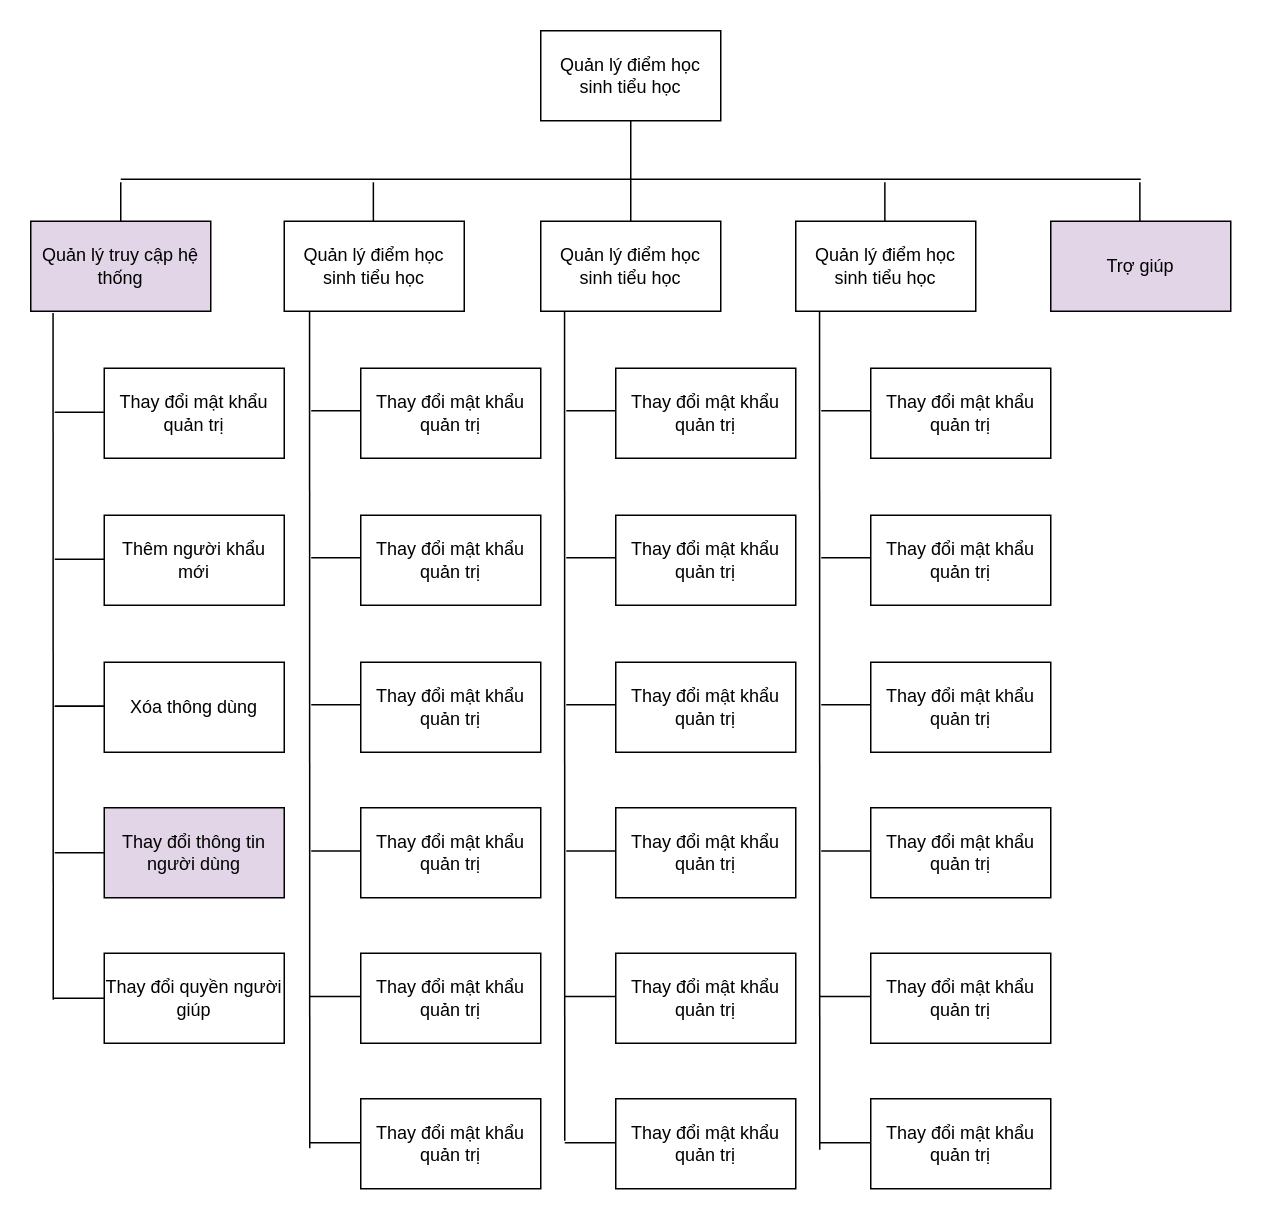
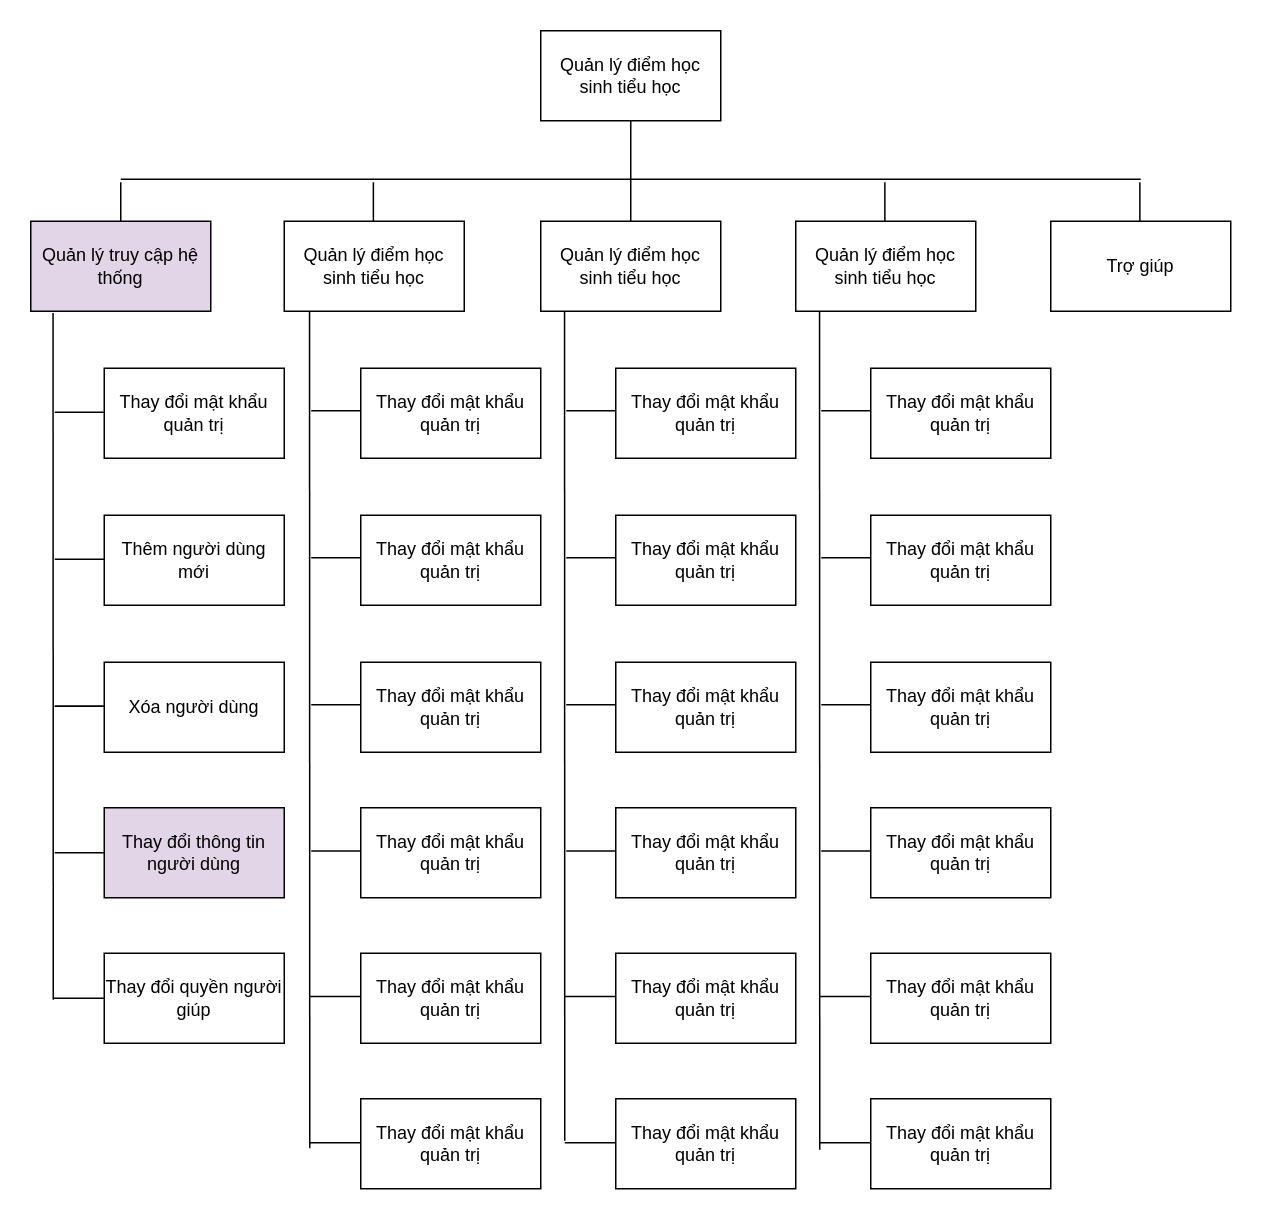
  <mxCell id="0" />
  <mxCell id="1" parent="0" />
  <mxCell id="2" value="Quản lý điểm học sinh tiểu học" style="rounded=0;whiteSpace=wrap;html=1;" vertex="1" parent="1"><mxGeometry x="360" y="20" width="120" height="60" as="geometry" /></mxCell>
  <mxCell id="3" value="Quản lý truy cập hệ thống" style="rounded=0;whiteSpace=wrap;html=1;fillColor=#e1d5e7;" vertex="1" parent="1"><mxGeometry x="20" y="147" width="120" height="60" as="geometry" /></mxCell>
  <mxCell id="4" value="Quản lý điểm học sinh tiểu học" style="rounded=0;whiteSpace=wrap;html=1;" vertex="1" parent="1"><mxGeometry x="189" y="147" width="120" height="60" as="geometry" /></mxCell>
  <mxCell id="5" value="Quản lý điểm học sinh tiểu học" style="rounded=0;whiteSpace=wrap;html=1;" vertex="1" parent="1"><mxGeometry x="360" y="147" width="120" height="60" as="geometry" /></mxCell>
  <mxCell id="6" value="Quản lý điểm học sinh tiểu học" style="rounded=0;whiteSpace=wrap;html=1;" vertex="1" parent="1"><mxGeometry x="530" y="147" width="120" height="60" as="geometry" /></mxCell>
- <mxCell id="7" value="Trợ giúp" style="rounded=0;whiteSpace=wrap;html=1;fillColor=#e1d5e7;" vertex="1" parent="1"><mxGeometry x="700" y="147" width="120" height="60" as="geometry" /></mxCell>
+ <mxCell id="7" value="Trợ giúp" style="rounded=0;whiteSpace=wrap;html=1;" vertex="1" parent="1"><mxGeometry x="700" y="147" width="120" height="60" as="geometry" /></mxCell>
  <mxCell id="8" value="Thay đổi mật khẩu quản trị" style="rounded=0;whiteSpace=wrap;html=1;" vertex="1" parent="1"><mxGeometry x="69" y="245" width="120" height="60" as="geometry" /></mxCell>
- <mxCell id="9" value="Thêm người khẩu mới" style="rounded=0;whiteSpace=wrap;html=1;" vertex="1" parent="1"><mxGeometry x="69" y="343" width="120" height="60" as="geometry" /></mxCell>
- <mxCell id="10" value="Xóa thông dùng" style="rounded=0;whiteSpace=wrap;html=1;" vertex="1" parent="1"><mxGeometry x="69" y="441" width="120" height="60" as="geometry" /></mxCell>
+ <mxCell id="9" value="Thêm người dùng mới" style="rounded=0;whiteSpace=wrap;html=1;" vertex="1" parent="1"><mxGeometry x="69" y="343" width="120" height="60" as="geometry" /></mxCell>
+ <mxCell id="10" value="Xóa người dùng" style="rounded=0;whiteSpace=wrap;html=1;" vertex="1" parent="1"><mxGeometry x="69" y="441" width="120" height="60" as="geometry" /></mxCell>
  <mxCell id="11" value="Thay đổi thông tin người dùng" style="rounded=0;whiteSpace=wrap;html=1;fillColor=#e1d5e7;" vertex="1" parent="1"><mxGeometry x="69" y="538" width="120" height="60" as="geometry" /></mxCell>
  <mxCell id="12" value="Thay đổi quyền người giúp" style="rounded=0;whiteSpace=wrap;html=1;" vertex="1" parent="1"><mxGeometry x="69" y="635" width="120" height="60" as="geometry" /></mxCell>
  <mxCell id="13" value="" style="endArrow=none;html=1;entryX=0.5;entryY=1;entryDx=0;entryDy=0;exitX=0.5;exitY=0;exitDx=0;exitDy=0;" edge="1" parent="1" source="5" target="2"><mxGeometry width="50" height="50" relative="1" as="geometry"><mxPoint x="407" y="343" as="sourcePoint" /><mxPoint x="457" y="293" as="targetPoint" /></mxGeometry></mxCell>
  <mxCell id="14" value="" style="endArrow=none;html=1;entryX=0.124;entryY=1.019;entryDx=0;entryDy=0;entryPerimeter=0;" edge="1" parent="1" target="3"><mxGeometry width="50" height="50" relative="1" as="geometry"><mxPoint x="35" y="666" as="sourcePoint" /><mxPoint x="457" y="418" as="targetPoint" /></mxGeometry></mxCell>
  <mxCell id="15" value="" style="endArrow=none;html=1;exitX=0;exitY=0.5;exitDx=0;exitDy=0;" edge="1" parent="1" source="12"><mxGeometry width="50" height="50" relative="1" as="geometry"><mxPoint x="407" y="593" as="sourcePoint" /><mxPoint x="35" y="665" as="targetPoint" /></mxGeometry></mxCell>
  <mxCell id="16" value="" style="endArrow=none;html=1;exitX=0;exitY=0.5;exitDx=0;exitDy=0;" edge="1" parent="1" source="11"><mxGeometry width="50" height="50" relative="1" as="geometry"><mxPoint x="407" y="593" as="sourcePoint" /><mxPoint x="36" y="568" as="targetPoint" /></mxGeometry></mxCell>
  <mxCell id="17" value="" style="endArrow=none;html=1;exitX=0;exitY=0.5;exitDx=0;exitDy=0;" edge="1" parent="1"><mxGeometry width="50" height="50" relative="1" as="geometry"><mxPoint x="69" y="470.41" as="sourcePoint" /><mxPoint x="36" y="470.41" as="targetPoint" /></mxGeometry></mxCell>
  <mxCell id="18" value="" style="endArrow=none;html=1;exitX=0;exitY=0.5;exitDx=0;exitDy=0;" edge="1" parent="1"><mxGeometry width="50" height="50" relative="1" as="geometry"><mxPoint x="69" y="470.41" as="sourcePoint" /><mxPoint x="36" y="470.41" as="targetPoint" /></mxGeometry></mxCell>
  <mxCell id="19" value="" style="endArrow=none;html=1;exitX=0;exitY=0.5;exitDx=0;exitDy=0;" edge="1" parent="1"><mxGeometry width="50" height="50" relative="1" as="geometry"><mxPoint x="69" y="372.41" as="sourcePoint" /><mxPoint x="36" y="372.41" as="targetPoint" /></mxGeometry></mxCell>
  <mxCell id="20" value="" style="endArrow=none;html=1;exitX=0;exitY=0.5;exitDx=0;exitDy=0;" edge="1" parent="1"><mxGeometry width="50" height="50" relative="1" as="geometry"><mxPoint x="69" y="274.41" as="sourcePoint" /><mxPoint x="36" y="274.41" as="targetPoint" /></mxGeometry></mxCell>
  <mxCell id="21" value="" style="endArrow=none;html=1;" edge="1" parent="1"><mxGeometry width="50" height="50" relative="1" as="geometry"><mxPoint x="80" y="119" as="sourcePoint" /><mxPoint x="760" y="119" as="targetPoint" /></mxGeometry></mxCell>
  <mxCell id="22" value="" style="endArrow=none;html=1;exitX=0.5;exitY=0;exitDx=0;exitDy=0;" edge="1" parent="1" source="3"><mxGeometry width="50" height="50" relative="1" as="geometry"><mxPoint x="407" y="281" as="sourcePoint" /><mxPoint x="80" y="121" as="targetPoint" /></mxGeometry></mxCell>
  <mxCell id="23" value="" style="endArrow=none;html=1;exitX=0.5;exitY=0;exitDx=0;exitDy=0;" edge="1" parent="1"><mxGeometry width="50" height="50" relative="1" as="geometry"><mxPoint x="248.41" y="147" as="sourcePoint" /><mxPoint x="248.41" y="121" as="targetPoint" /></mxGeometry></mxCell>
  <mxCell id="24" value="" style="endArrow=none;html=1;exitX=0.5;exitY=0;exitDx=0;exitDy=0;" edge="1" parent="1"><mxGeometry width="50" height="50" relative="1" as="geometry"><mxPoint x="589.41" y="147" as="sourcePoint" /><mxPoint x="589.41" y="121" as="targetPoint" /></mxGeometry></mxCell>
  <mxCell id="25" value="" style="endArrow=none;html=1;exitX=0.5;exitY=0;exitDx=0;exitDy=0;" edge="1" parent="1"><mxGeometry width="50" height="50" relative="1" as="geometry"><mxPoint x="759.41" y="147" as="sourcePoint" /><mxPoint x="759.41" y="121" as="targetPoint" /></mxGeometry></mxCell>
  <mxCell id="26" value="Thay đổi mật khẩu quản trị" style="rounded=0;whiteSpace=wrap;html=1;" vertex="1" parent="1"><mxGeometry x="240" y="245" width="120" height="60" as="geometry" /></mxCell>
  <mxCell id="27" value="Thay đổi mật khẩu quản trị" style="rounded=0;whiteSpace=wrap;html=1;" vertex="1" parent="1"><mxGeometry x="240" y="343" width="120" height="60" as="geometry" /></mxCell>
  <mxCell id="28" value="Thay đổi mật khẩu quản trị" style="rounded=0;whiteSpace=wrap;html=1;" vertex="1" parent="1"><mxGeometry x="240" y="441" width="120" height="60" as="geometry" /></mxCell>
  <mxCell id="29" value="Thay đổi mật khẩu quản trị" style="rounded=0;whiteSpace=wrap;html=1;" vertex="1" parent="1"><mxGeometry x="240" y="538" width="120" height="60" as="geometry" /></mxCell>
  <mxCell id="30" value="Thay đổi mật khẩu quản trị" style="rounded=0;whiteSpace=wrap;html=1;" vertex="1" parent="1"><mxGeometry x="240" y="635" width="120" height="60" as="geometry" /></mxCell>
  <mxCell id="31" value="Thay đổi mật khẩu quản trị" style="rounded=0;whiteSpace=wrap;html=1;" vertex="1" parent="1"><mxGeometry x="240" y="732" width="120" height="60" as="geometry" /></mxCell>
  <mxCell id="32" value="Thay đổi mật khẩu quản trị" style="rounded=0;whiteSpace=wrap;html=1;" vertex="1" parent="1"><mxGeometry x="410" y="245" width="120" height="60" as="geometry" /></mxCell>
  <mxCell id="33" value="Thay đổi mật khẩu quản trị" style="rounded=0;whiteSpace=wrap;html=1;" vertex="1" parent="1"><mxGeometry x="410" y="343" width="120" height="60" as="geometry" /></mxCell>
  <mxCell id="34" value="Thay đổi mật khẩu quản trị" style="rounded=0;whiteSpace=wrap;html=1;" vertex="1" parent="1"><mxGeometry x="410" y="441" width="120" height="60" as="geometry" /></mxCell>
  <mxCell id="35" value="Thay đổi mật khẩu quản trị" style="rounded=0;whiteSpace=wrap;html=1;" vertex="1" parent="1"><mxGeometry x="410" y="538" width="120" height="60" as="geometry" /></mxCell>
  <mxCell id="36" value="Thay đổi mật khẩu quản trị" style="rounded=0;whiteSpace=wrap;html=1;" vertex="1" parent="1"><mxGeometry x="410" y="635" width="120" height="60" as="geometry" /></mxCell>
  <mxCell id="37" value="Thay đổi mật khẩu quản trị" style="rounded=0;whiteSpace=wrap;html=1;" vertex="1" parent="1"><mxGeometry x="410" y="732" width="120" height="60" as="geometry" /></mxCell>
  <mxCell id="38" value="Thay đổi mật khẩu quản trị" style="rounded=0;whiteSpace=wrap;html=1;" vertex="1" parent="1"><mxGeometry x="580" y="245" width="120" height="60" as="geometry" /></mxCell>
  <mxCell id="39" value="Thay đổi mật khẩu quản trị" style="rounded=0;whiteSpace=wrap;html=1;" vertex="1" parent="1"><mxGeometry x="580" y="343" width="120" height="60" as="geometry" /></mxCell>
  <mxCell id="40" value="Thay đổi mật khẩu quản trị" style="rounded=0;whiteSpace=wrap;html=1;" vertex="1" parent="1"><mxGeometry x="580" y="441" width="120" height="60" as="geometry" /></mxCell>
  <mxCell id="41" value="Thay đổi mật khẩu quản trị" style="rounded=0;whiteSpace=wrap;html=1;" vertex="1" parent="1"><mxGeometry x="580" y="538" width="120" height="60" as="geometry" /></mxCell>
  <mxCell id="42" value="Thay đổi mật khẩu quản trị" style="rounded=0;whiteSpace=wrap;html=1;" vertex="1" parent="1"><mxGeometry x="580" y="635" width="120" height="60" as="geometry" /></mxCell>
  <mxCell id="43" value="Thay đổi mật khẩu quản trị" style="rounded=0;whiteSpace=wrap;html=1;" vertex="1" parent="1"><mxGeometry x="580" y="732" width="120" height="60" as="geometry" /></mxCell>
  <mxCell id="44" value="" style="endArrow=none;html=1;entryX=0.124;entryY=1.019;entryDx=0;entryDy=0;entryPerimeter=0;" edge="1" parent="1"><mxGeometry width="50" height="50" relative="1" as="geometry"><mxPoint x="206" y="765" as="sourcePoint" /><mxPoint x="205.88" y="207" as="targetPoint" /></mxGeometry></mxCell>
  <mxCell id="45" value="" style="endArrow=none;html=1;exitX=0;exitY=0.5;exitDx=0;exitDy=0;" edge="1" parent="1"><mxGeometry width="50" height="50" relative="1" as="geometry"><mxPoint x="240" y="663.86" as="sourcePoint" /><mxPoint x="206" y="663.86" as="targetPoint" /></mxGeometry></mxCell>
  <mxCell id="46" value="" style="endArrow=none;html=1;exitX=0;exitY=0.5;exitDx=0;exitDy=0;" edge="1" parent="1"><mxGeometry width="50" height="50" relative="1" as="geometry"><mxPoint x="240" y="566.86" as="sourcePoint" /><mxPoint x="207" y="566.86" as="targetPoint" /></mxGeometry></mxCell>
  <mxCell id="47" value="" style="endArrow=none;html=1;exitX=0;exitY=0.5;exitDx=0;exitDy=0;" edge="1" parent="1"><mxGeometry width="50" height="50" relative="1" as="geometry"><mxPoint x="240" y="469.27" as="sourcePoint" /><mxPoint x="207" y="469.27" as="targetPoint" /></mxGeometry></mxCell>
  <mxCell id="48" value="" style="endArrow=none;html=1;exitX=0;exitY=0.5;exitDx=0;exitDy=0;" edge="1" parent="1"><mxGeometry width="50" height="50" relative="1" as="geometry"><mxPoint x="240" y="371.27" as="sourcePoint" /><mxPoint x="207" y="371.27" as="targetPoint" /></mxGeometry></mxCell>
  <mxCell id="49" value="" style="endArrow=none;html=1;exitX=0;exitY=0.5;exitDx=0;exitDy=0;" edge="1" parent="1"><mxGeometry width="50" height="50" relative="1" as="geometry"><mxPoint x="240" y="273.27" as="sourcePoint" /><mxPoint x="207" y="273.27" as="targetPoint" /></mxGeometry></mxCell>
  <mxCell id="50" value="" style="endArrow=none;html=1;entryX=0.124;entryY=1.019;entryDx=0;entryDy=0;entryPerimeter=0;" edge="1" parent="1"><mxGeometry width="50" height="50" relative="1" as="geometry"><mxPoint x="376" y="760" as="sourcePoint" /><mxPoint x="375.88" y="207" as="targetPoint" /></mxGeometry></mxCell>
  <mxCell id="51" value="" style="endArrow=none;html=1;exitX=0;exitY=0.5;exitDx=0;exitDy=0;" edge="1" parent="1"><mxGeometry width="50" height="50" relative="1" as="geometry"><mxPoint x="410" y="663.86" as="sourcePoint" /><mxPoint x="376" y="663.86" as="targetPoint" /></mxGeometry></mxCell>
  <mxCell id="52" value="" style="endArrow=none;html=1;exitX=0;exitY=0.5;exitDx=0;exitDy=0;" edge="1" parent="1"><mxGeometry width="50" height="50" relative="1" as="geometry"><mxPoint x="410" y="566.86" as="sourcePoint" /><mxPoint x="377" y="566.86" as="targetPoint" /></mxGeometry></mxCell>
  <mxCell id="53" value="" style="endArrow=none;html=1;exitX=0;exitY=0.5;exitDx=0;exitDy=0;" edge="1" parent="1"><mxGeometry width="50" height="50" relative="1" as="geometry"><mxPoint x="410" y="469.27" as="sourcePoint" /><mxPoint x="377" y="469.27" as="targetPoint" /></mxGeometry></mxCell>
  <mxCell id="54" value="" style="endArrow=none;html=1;exitX=0;exitY=0.5;exitDx=0;exitDy=0;" edge="1" parent="1"><mxGeometry width="50" height="50" relative="1" as="geometry"><mxPoint x="410" y="371.27" as="sourcePoint" /><mxPoint x="377" y="371.27" as="targetPoint" /></mxGeometry></mxCell>
  <mxCell id="55" value="" style="endArrow=none;html=1;exitX=0;exitY=0.5;exitDx=0;exitDy=0;" edge="1" parent="1"><mxGeometry width="50" height="50" relative="1" as="geometry"><mxPoint x="410" y="273.27" as="sourcePoint" /><mxPoint x="377" y="273.27" as="targetPoint" /></mxGeometry></mxCell>
  <mxCell id="56" value="" style="endArrow=none;html=1;entryX=0.124;entryY=1.019;entryDx=0;entryDy=0;entryPerimeter=0;" edge="1" parent="1"><mxGeometry width="50" height="50" relative="1" as="geometry"><mxPoint x="546" y="766" as="sourcePoint" /><mxPoint x="545.88" y="207" as="targetPoint" /></mxGeometry></mxCell>
  <mxCell id="57" value="" style="endArrow=none;html=1;exitX=0;exitY=0.5;exitDx=0;exitDy=0;" edge="1" parent="1"><mxGeometry width="50" height="50" relative="1" as="geometry"><mxPoint x="580" y="663.86" as="sourcePoint" /><mxPoint x="546" y="663.86" as="targetPoint" /></mxGeometry></mxCell>
  <mxCell id="58" value="" style="endArrow=none;html=1;exitX=0;exitY=0.5;exitDx=0;exitDy=0;" edge="1" parent="1"><mxGeometry width="50" height="50" relative="1" as="geometry"><mxPoint x="580" y="566.86" as="sourcePoint" /><mxPoint x="547" y="566.86" as="targetPoint" /></mxGeometry></mxCell>
  <mxCell id="59" value="" style="endArrow=none;html=1;exitX=0;exitY=0.5;exitDx=0;exitDy=0;" edge="1" parent="1"><mxGeometry width="50" height="50" relative="1" as="geometry"><mxPoint x="580" y="469.27" as="sourcePoint" /><mxPoint x="547" y="469.27" as="targetPoint" /></mxGeometry></mxCell>
  <mxCell id="60" value="" style="endArrow=none;html=1;exitX=0;exitY=0.5;exitDx=0;exitDy=0;" edge="1" parent="1"><mxGeometry width="50" height="50" relative="1" as="geometry"><mxPoint x="580" y="371.27" as="sourcePoint" /><mxPoint x="547" y="371.27" as="targetPoint" /></mxGeometry></mxCell>
  <mxCell id="61" value="" style="endArrow=none;html=1;exitX=0;exitY=0.5;exitDx=0;exitDy=0;" edge="1" parent="1"><mxGeometry width="50" height="50" relative="1" as="geometry"><mxPoint x="580" y="273.27" as="sourcePoint" /><mxPoint x="547" y="273.27" as="targetPoint" /></mxGeometry></mxCell>
  <mxCell id="62" value="" style="endArrow=none;html=1;exitX=0;exitY=0.5;exitDx=0;exitDy=0;" edge="1" parent="1"><mxGeometry width="50" height="50" relative="1" as="geometry"><mxPoint x="240" y="761.41" as="sourcePoint" /><mxPoint x="206" y="761.41" as="targetPoint" /></mxGeometry></mxCell>
  <mxCell id="63" value="" style="endArrow=none;html=1;exitX=0;exitY=0.5;exitDx=0;exitDy=0;" edge="1" parent="1"><mxGeometry width="50" height="50" relative="1" as="geometry"><mxPoint x="410" y="761.41" as="sourcePoint" /><mxPoint x="376" y="761.41" as="targetPoint" /></mxGeometry></mxCell>
  <mxCell id="64" value="" style="endArrow=none;html=1;exitX=0;exitY=0.5;exitDx=0;exitDy=0;" edge="1" parent="1"><mxGeometry width="50" height="50" relative="1" as="geometry"><mxPoint x="580" y="761.41" as="sourcePoint" /><mxPoint x="546" y="761.41" as="targetPoint" /></mxGeometry></mxCell>
